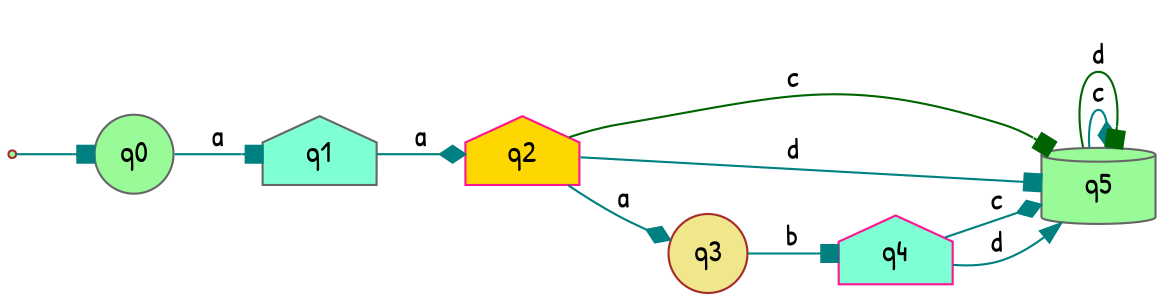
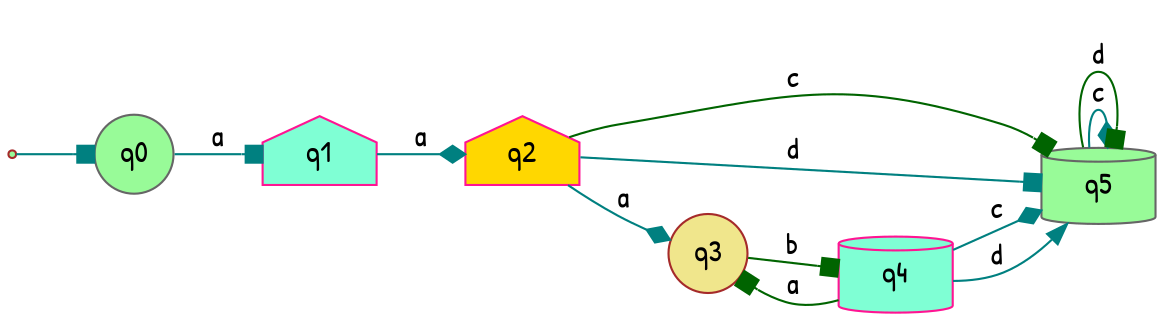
  digraph {
    fontname="Patrick Hand"
    rankdir=LR
    node [color=gray40 fillcolor=palegreen fontname="Patrick Hand" shape=house style=filled]
    edge [arrowhead=box color=teal fontname="Patrick Hand"]
-   q1 [fillcolor=aquamarine]
+   q1 [color=deeppink fillcolor=aquamarine]
    q0 [shape=circle]
    q2 [color=deeppink fillcolor=gold]
    qi [color=brown shape=point]
    q5 [shape=cylinder]
    q3 [color=brown fillcolor=khaki shape=circle]
-   q4 [color=deeppink fillcolor=aquamarine]
+   q4 [color=deeppink fillcolor=aquamarine shape=cylinder]
    q1 -> q2 [arrowhead=diamond label=a]
    q0 -> q1 [label=a]
    q2 -> q5 [color=darkgreen label=c]
    q2 -> q5 [label=d]
    q2 -> q3 [arrowhead=diamond label=a]
    qi -> q0
    q5 -> q5 [arrowhead=diamond label=c]
    q5 -> q5 [color=darkgreen label=d]
-   q3 -> q4 [label=b]
+   q3 -> q4 [color=darkgreen label=b]
    q4 -> q5 [arrowhead=diamond label=c]
    q4 -> q5 [arrowhead=normal label=d]
+   q4 -> q3 [color=darkgreen label=a]
  }
